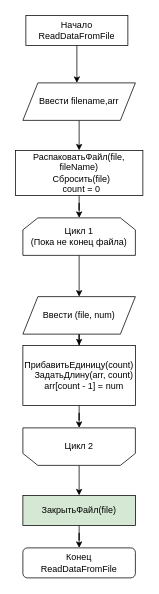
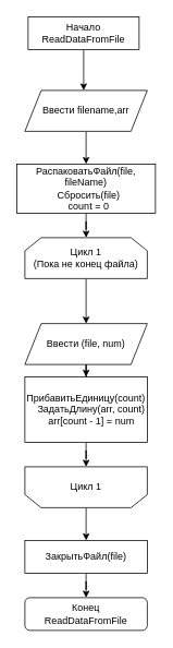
  <mxCell id="0" />
  <mxCell id="1" parent="0" />
  <mxCell id="2" style="edgeStyle=orthogonalEdgeStyle;rounded=0;orthogonalLoop=1;jettySize=auto;html=1;" edge="1" parent="1" source="3"><mxGeometry relative="1" as="geometry"><mxPoint x="102" y="110" as="targetPoint" /></mxGeometry></mxCell>
  <mxCell id="3" value="Начало&lt;div&gt;ReadDataFromFile&lt;/div&gt;" style="whiteSpace=wrap;html=1;rounded=0;" vertex="1" parent="1"><mxGeometry x="34" y="20" width="136" height="40" as="geometry" /></mxCell>
  <mxCell id="4" style="edgeStyle=orthogonalEdgeStyle;rounded=0;orthogonalLoop=1;jettySize=auto;html=1;" edge="1" parent="1" source="5" target="7"><mxGeometry relative="1" as="geometry"><mxPoint x="105" y="200" as="targetPoint" /></mxGeometry></mxCell>
  <mxCell id="5" value="Ввести filename,arr" style="shape=parallelogram;perimeter=parallelogramPerimeter;whiteSpace=wrap;html=1;fixedSize=1;" vertex="1" parent="1"><mxGeometry x="30" y="110" width="150" height="50" as="geometry" /></mxCell>
  <mxCell id="6" style="edgeStyle=orthogonalEdgeStyle;rounded=0;orthogonalLoop=1;jettySize=auto;html=1;" edge="1" parent="1" source="7" target="9"><mxGeometry relative="1" as="geometry"><mxPoint x="105" y="290" as="targetPoint" /></mxGeometry></mxCell>
  <mxCell id="7" value="&lt;div&gt;РаспаковатьФайл(file, fileName)&lt;/div&gt;&lt;div&gt;&amp;nbsp; Сбросить(file)&lt;/div&gt;&lt;div&gt;&amp;nbsp; count = 0&lt;/div&gt;" style="rounded=0;whiteSpace=wrap;html=1;" vertex="1" parent="1"><mxGeometry x="20" y="200" width="170" height="60" as="geometry" /></mxCell>
  <mxCell id="8" style="edgeStyle=orthogonalEdgeStyle;rounded=0;orthogonalLoop=1;jettySize=auto;html=1;" edge="1" parent="1" source="9" target="11"><mxGeometry relative="1" as="geometry"><mxPoint x="105" y="380" as="targetPoint" /></mxGeometry></mxCell>
  <mxCell id="9" value="Цикл 1&lt;div&gt;(Пока не конец файла)&lt;/div&gt;" style="shape=loopLimit;whiteSpace=wrap;html=1;" vertex="1" parent="1"><mxGeometry x="30" y="290" width="150" height="50" as="geometry" /></mxCell>
  <mxCell id="10" style="edgeStyle=orthogonalEdgeStyle;rounded=0;orthogonalLoop=1;jettySize=auto;html=1;" edge="1" parent="1" source="11" target="13"><mxGeometry relative="1" as="geometry"><mxPoint x="105" y="470" as="targetPoint" /></mxGeometry></mxCell>
  <mxCell id="11" value="Ввести (file, num)" style="shape=parallelogram;perimeter=parallelogramPerimeter;whiteSpace=wrap;html=1;fixedSize=1;" vertex="1" parent="1"><mxGeometry x="30" y="395" width="150" height="50" as="geometry" /></mxCell>
  <mxCell id="12" style="edgeStyle=orthogonalEdgeStyle;rounded=0;orthogonalLoop=1;jettySize=auto;html=1;" edge="1" parent="1" source="13" target="15"><mxGeometry relative="1" as="geometry"><mxPoint x="105" y="580" as="targetPoint" /></mxGeometry></mxCell>
  <mxCell id="13" value="&lt;div&gt;ПрибавитьЕдиницу(count)&lt;/div&gt;&lt;div&gt;&amp;nbsp; &amp;nbsp; ЗадатьДлину(arr, count)&lt;/div&gt;&lt;div&gt;&amp;nbsp; &amp;nbsp; arr[count - 1] = num&lt;/div&gt;" style="rounded=0;whiteSpace=wrap;html=1;" vertex="1" parent="1"><mxGeometry x="30" y="460" width="150" height="80" as="geometry" /></mxCell>
  <mxCell id="14" style="edgeStyle=orthogonalEdgeStyle;rounded=0;orthogonalLoop=1;jettySize=auto;html=1;" edge="1" parent="1" source="15" target="17"><mxGeometry relative="1" as="geometry"><mxPoint x="105" y="660" as="targetPoint" /></mxGeometry></mxCell>
- <mxCell id="15" value="Цикл 2" style="shape=loopLimit;whiteSpace=wrap;html=1;direction=west;" vertex="1" parent="1"><mxGeometry x="30" y="570" width="150" height="50" as="geometry" /></mxCell>
+ <mxCell id="15" value="Цикл 1" style="shape=loopLimit;whiteSpace=wrap;html=1;direction=west;" vertex="1" parent="1"><mxGeometry x="30" y="570" width="150" height="50" as="geometry" /></mxCell>
  <mxCell id="16" style="edgeStyle=orthogonalEdgeStyle;rounded=0;orthogonalLoop=1;jettySize=auto;html=1;" edge="1" parent="1" source="17" target="18"><mxGeometry relative="1" as="geometry"><mxPoint x="105" y="740" as="targetPoint" /></mxGeometry></mxCell>
- <mxCell id="17" value="ЗакрытьФайл(file)" style="rounded=0;whiteSpace=wrap;html=1;fillColor=#d5e8d4;" vertex="1" parent="1"><mxGeometry x="30" y="660" width="150" height="40" as="geometry" /></mxCell>
+ <mxCell id="17" value="ЗакрытьФайл(file)" style="rounded=0;whiteSpace=wrap;html=1;" vertex="1" parent="1"><mxGeometry x="30" y="660" width="150" height="40" as="geometry" /></mxCell>
  <mxCell id="18" value="Конец&lt;div&gt;ReadDataFromFile&lt;/div&gt;" style="rounded=1;whiteSpace=wrap;html=1;" vertex="1" parent="1"><mxGeometry x="30" y="730" width="150" height="40" as="geometry" /></mxCell>
